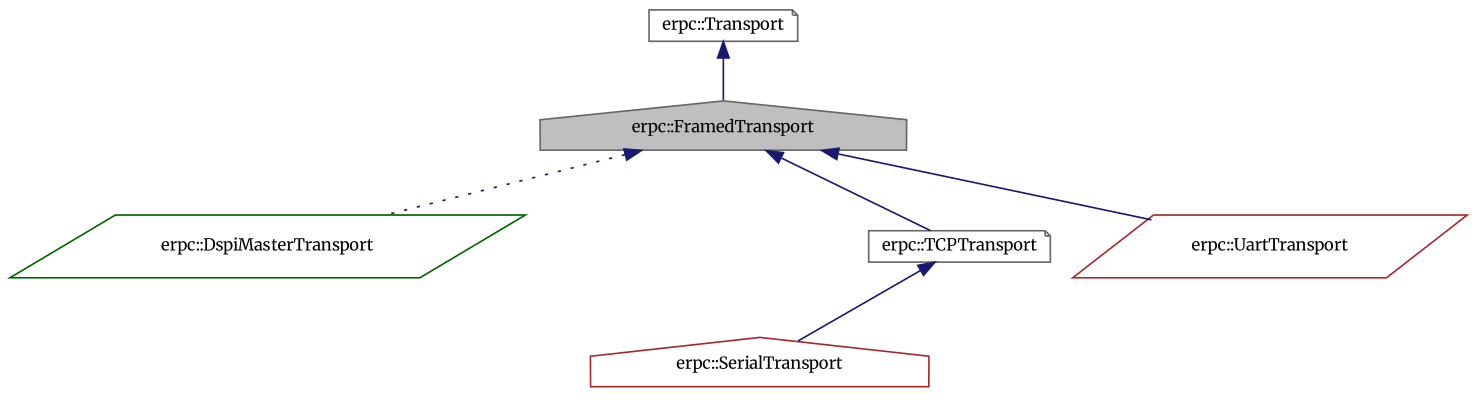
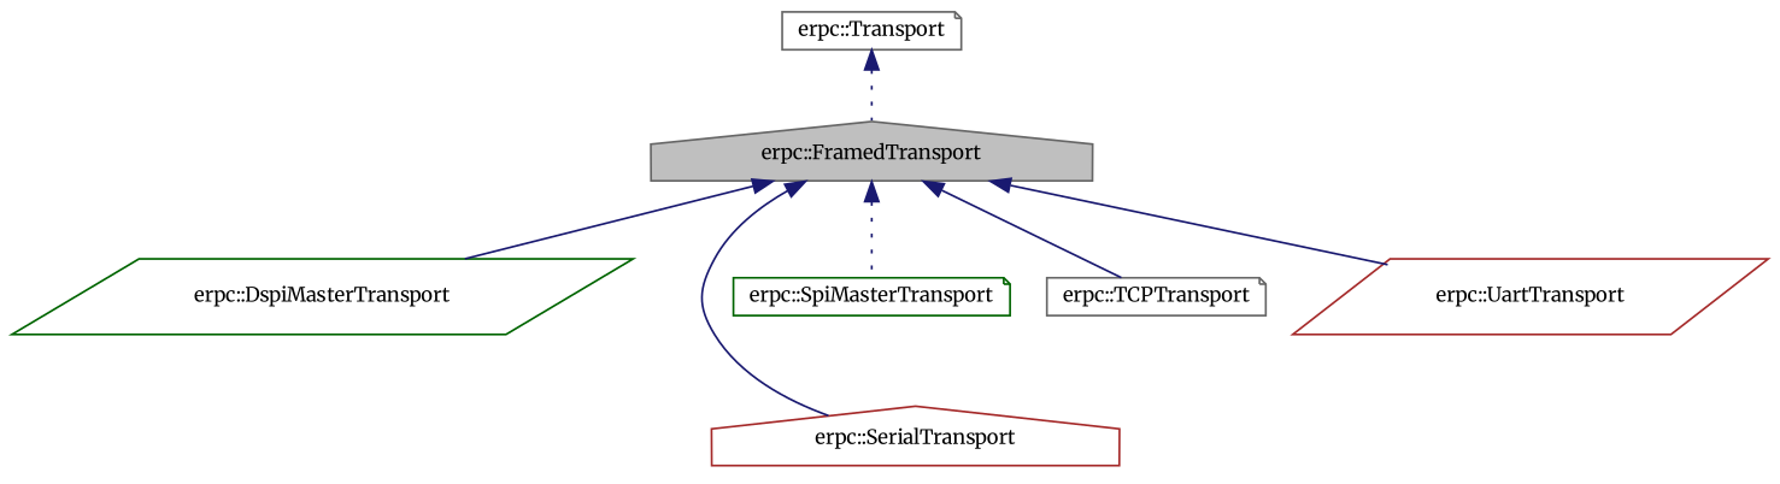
  digraph {
    fontname=Merriweather
    rankdir=TB
    node [color=gray40 fillcolor=white fontname=Merriweather fontsize=10 shape=note style=filled]
    edge [color=midnightblue dir=back fontname=Merriweather fontsize=10 labelfontname=Helvetica labelfontsize=10 style=solid]
    n1 [fillcolor=grey75 fontcolor=black height=0.2 label="erpc::FramedTransport" shape=house width=0.4]
    n2 [color=darkgreen height=0.2 label="erpc::DspiMasterTransport" shape=parallelogram width=0.4]
    n3 [color=brown height=0.2 label="erpc::SerialTransport" shape=house width=0.4]
+   n4 [color=darkgreen height=0.2 label="erpc::SpiMasterTransport" width=0.4]
    n5 [height=0.2 label="erpc::TCPTransport" width=0.4]
    n6 [color=brown height=0.2 label="erpc::UartTransport" shape=parallelogram width=0.4]
    n7 [height=0.2 label="erpc::Transport" width=0.4]
-   n1 -> n2 [style=dotted]
-   n5 -> n3
+   n1 -> n2
+   n1 -> n3
+   n1 -> n4 [style=dotted]
    n1 -> n5
    n1 -> n6
-   n7 -> n1
+   n7 -> n1 [style=dotted]
  }
